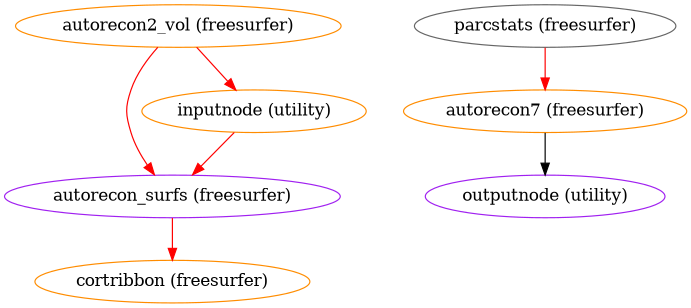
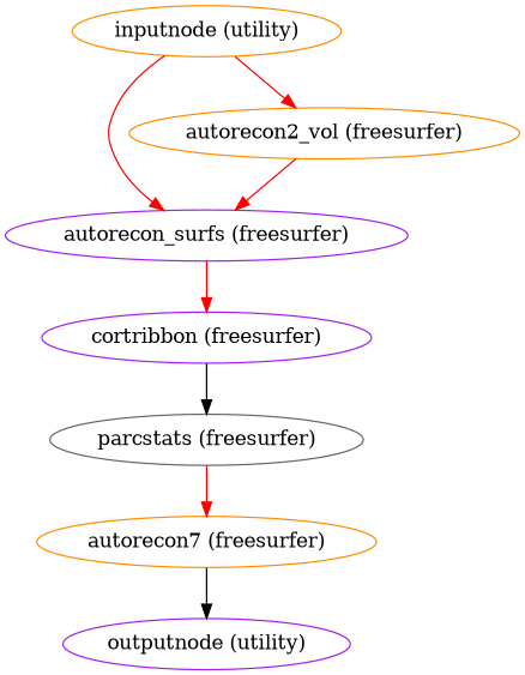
  strict digraph {
    node [color=darkorange]
    edge [color=red]
    "autorecon_surfs (freesurfer)" [color=purple]
    "inputnode (utility)"
    "autorecon2_vol (freesurfer)"
-   "cortribbon (freesurfer)"
+   "cortribbon (freesurfer)" [color=purple]
    "parcstats (freesurfer)" [color=gray40]
    n6 [label="autorecon7 (freesurfer)"]
    "outputnode (utility)" [color=purple]
    "autorecon_surfs (freesurfer)" -> "cortribbon (freesurfer)"
    "inputnode (utility)" -> "autorecon_surfs (freesurfer)"
-   "autorecon2_vol (freesurfer)" -> "inputnode (utility)"
+   "inputnode (utility)" -> "autorecon2_vol (freesurfer)"
    "autorecon2_vol (freesurfer)" -> "autorecon_surfs (freesurfer)"
+   "cortribbon (freesurfer)" -> "parcstats (freesurfer)" [color=black]
    "parcstats (freesurfer)" -> n6
    n6 -> "outputnode (utility)" [color=black]
  }
